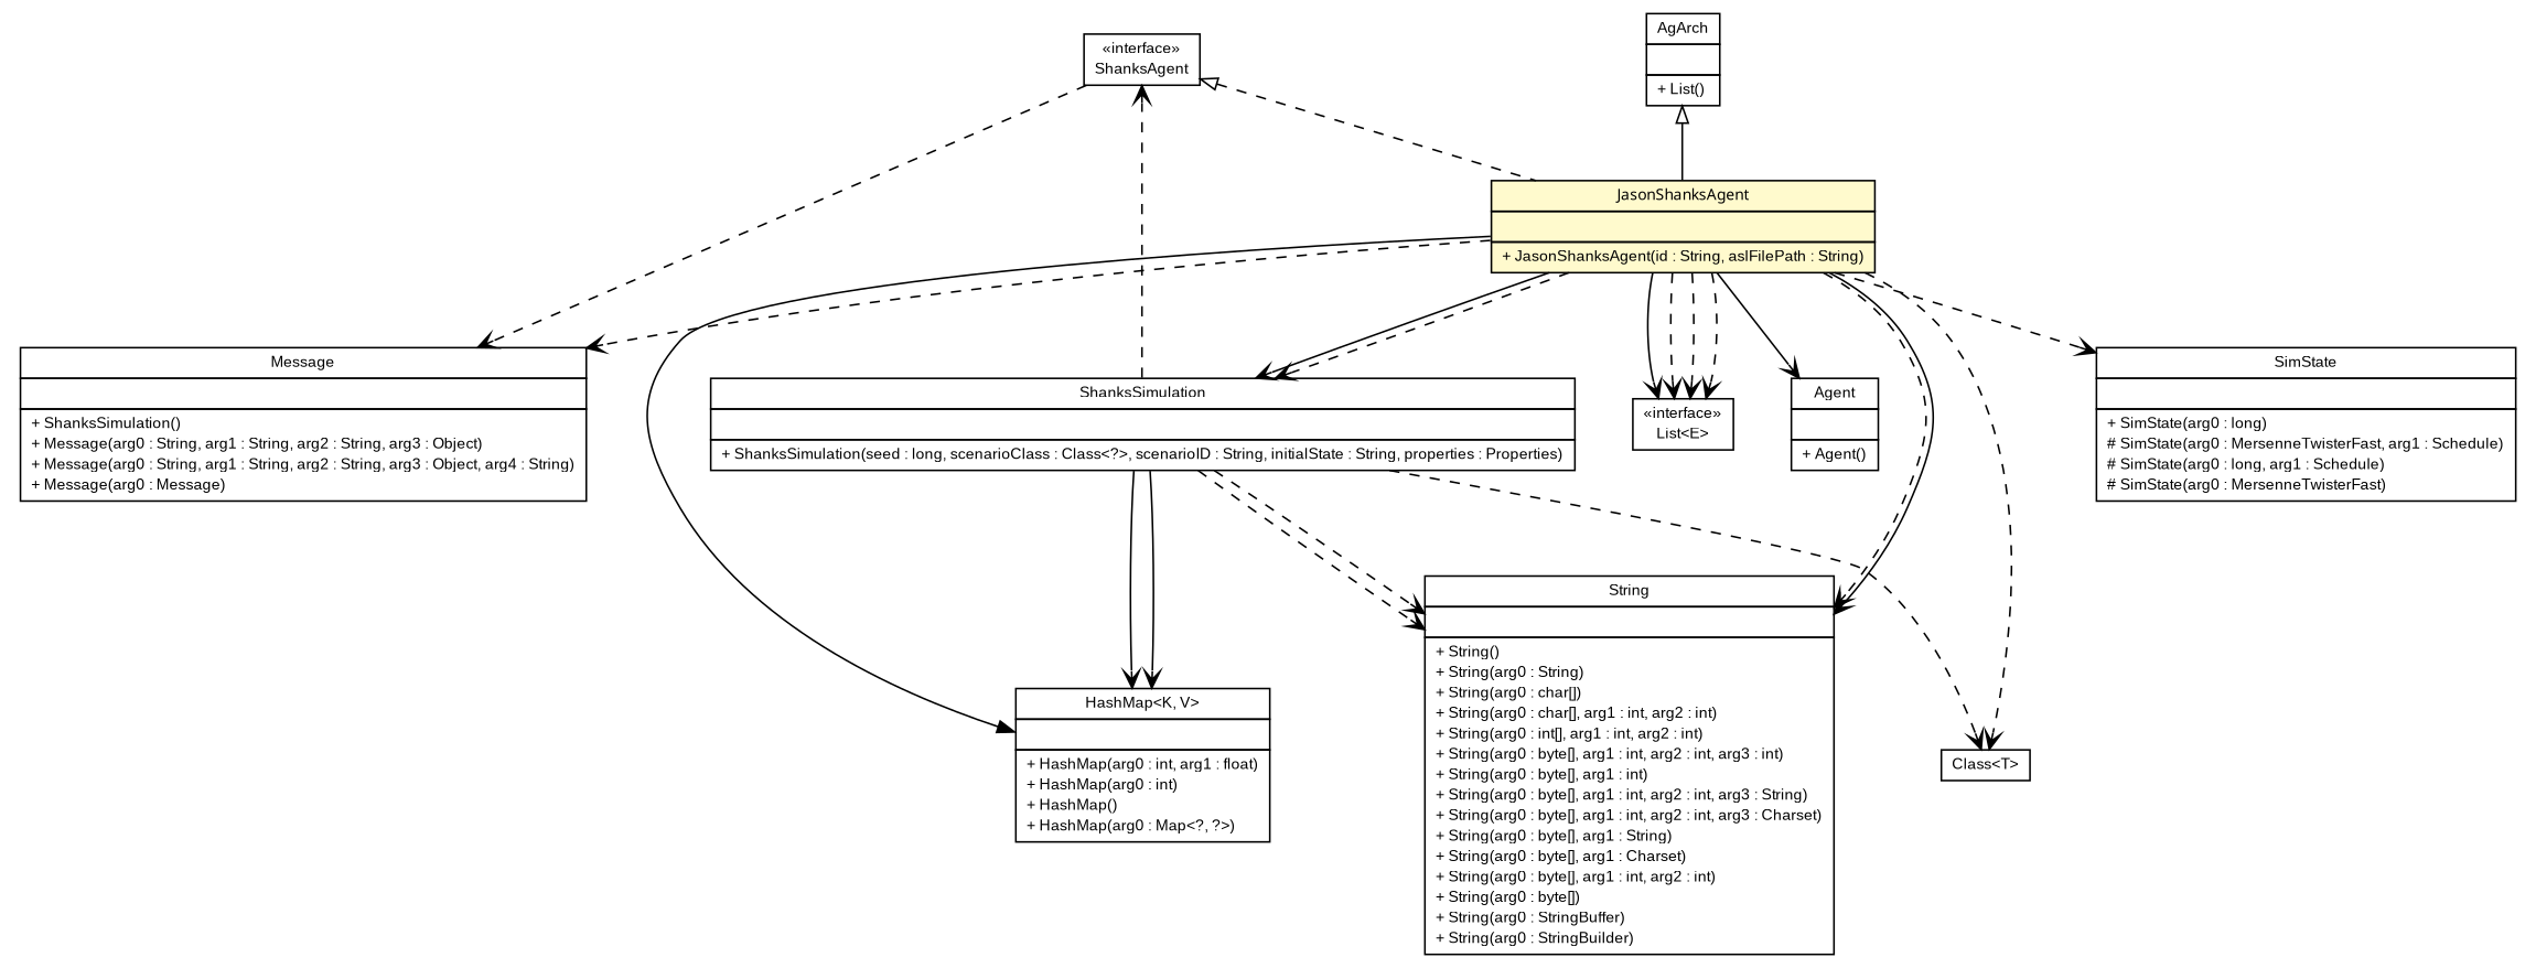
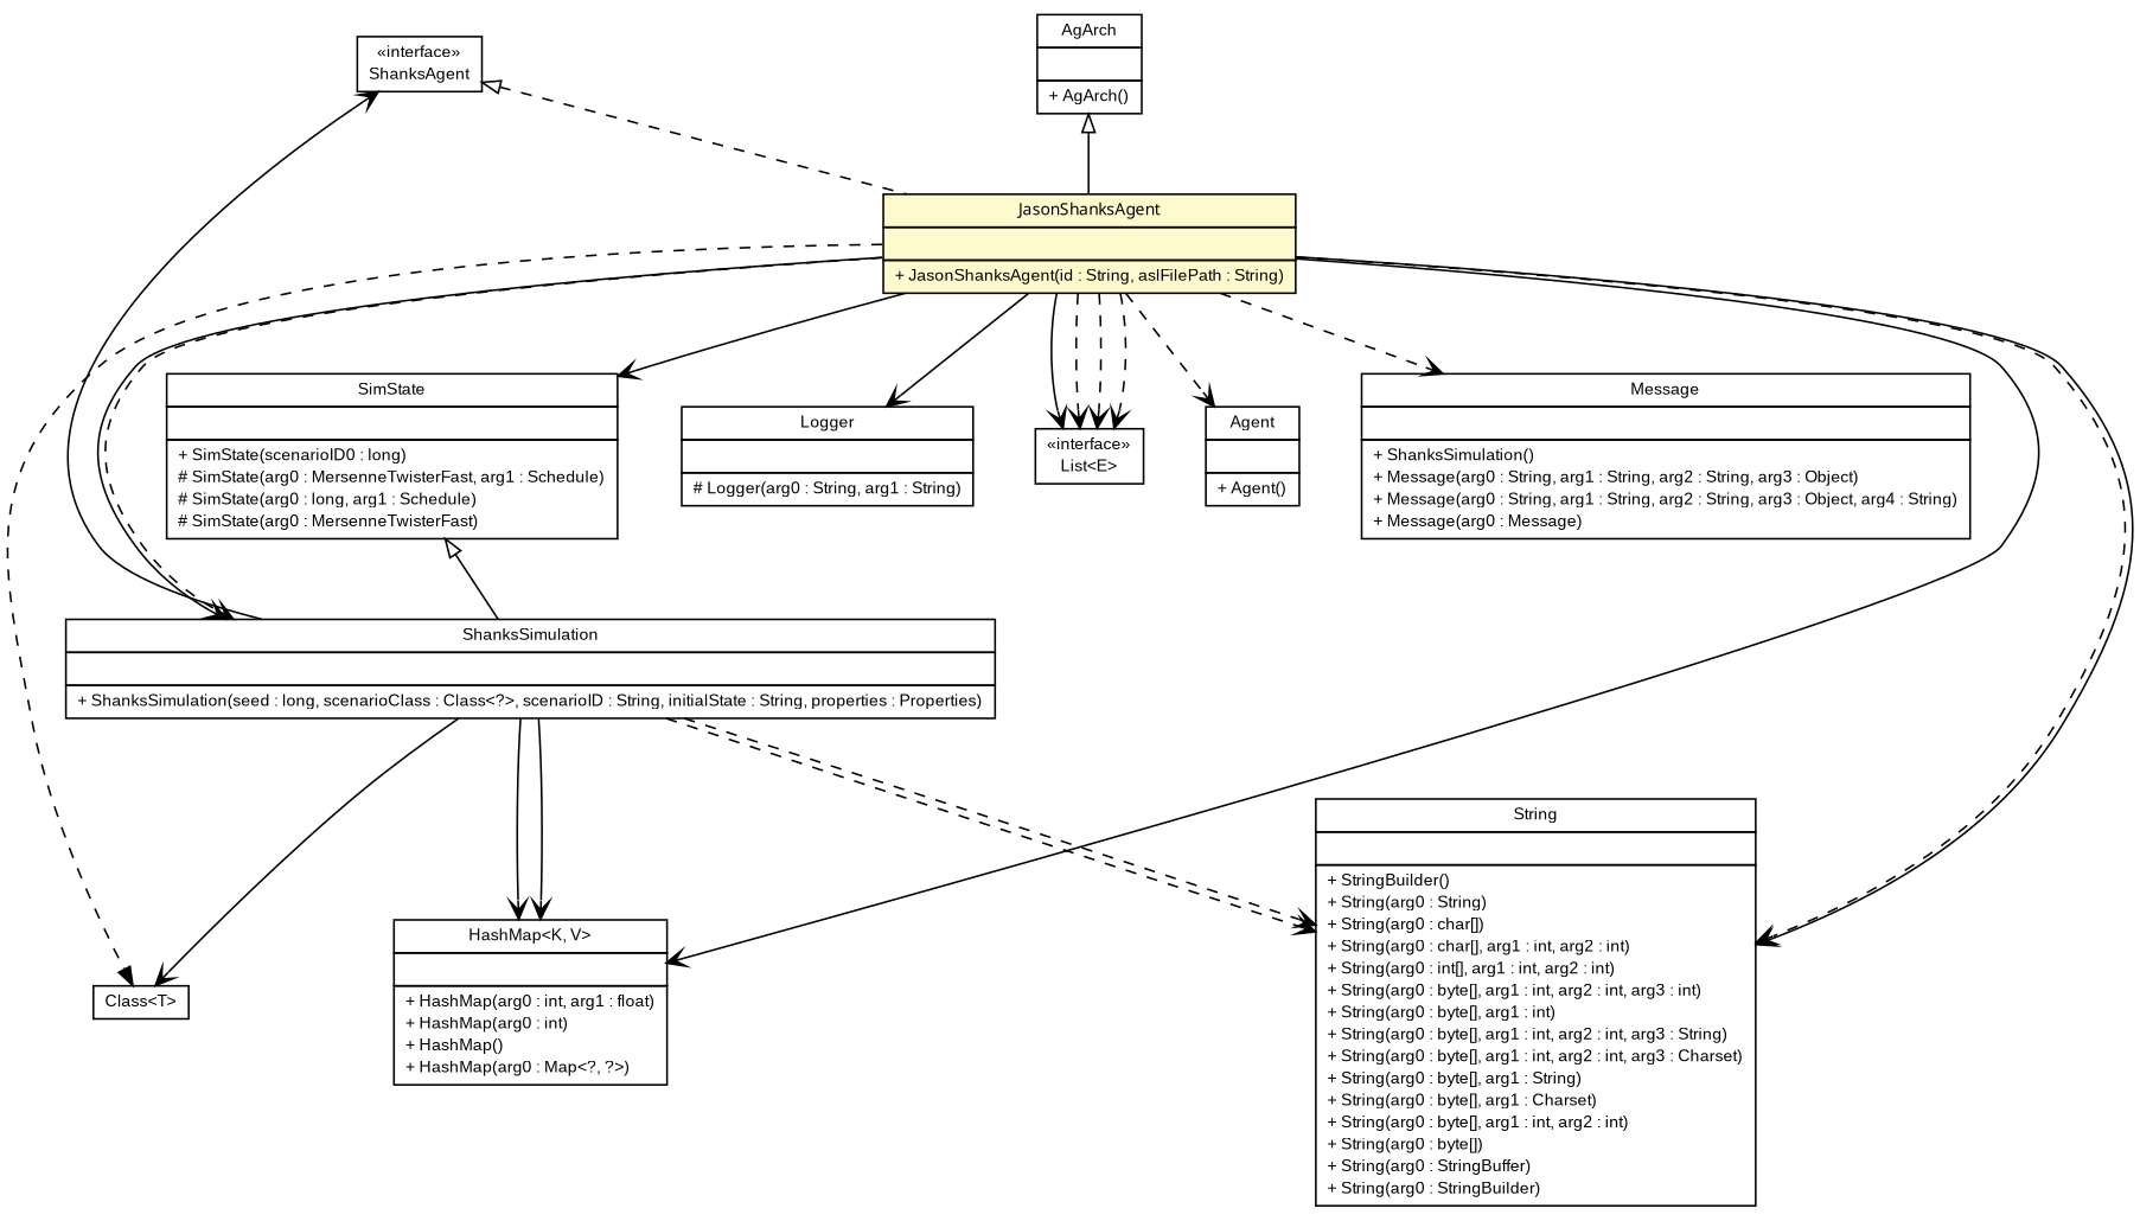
  digraph {
    nodesep=0.25
    ranksep=0.5
    node [fontcolor=black fontname=arial fontsize=9.0 shape=plaintext]
    edge [fontname=arial fontsize=10.0 headport=p labelfontname=arial labelfontsize=10 style=dashed tailport=p arrowhead=open color=black fontcolor=black]
    n1 [label=<<table title="es.upm.dit.gsi.shanks.agent.ShanksAgent" border="0" cellborder="1" cellspacing="0" cellpadding="2" port="p" href="./ShanksAgent.html"> 		<tr><td><table border="0" cellspacing="0" cellpadding="1"> <tr><td align="center" balign="center"> &#171;interface&#187; </td></tr> <tr><td align="center" balign="center"> ShanksAgent </td></tr> 		</table></td></tr> 		</table>>]
    n2 [label=<<table title="es.upm.dit.gsi.shanks.agent.JasonShanksAgent" border="0" cellborder="1" cellspacing="0" cellpadding="2" port="p" bgcolor="lemonChiffon" href="./JasonShanksAgent.html"> 		<tr><td><table border="0" cellspacing="0" cellpadding="1"> <tr><td align="center" balign="center"><font face="ariali"> JasonShanksAgent </font></td></tr> 		</table></td></tr> 		<tr><td><table border="0" cellspacing="0" cellpadding="1"> <tr><td align="left" balign="left">  </td></tr> 		</table></td></tr> 		<tr><td><table border="0" cellspacing="0" cellpadding="1"> <tr><td align="left" balign="left"> + JasonShanksAgent(id : String, aslFilePath : String) </td></tr> 		</table></td></tr> 		</table>>]
    n3 [label=<<table title="jason.asSemantics.Message" border="0" cellborder="1" cellspacing="0" cellpadding="2" port="p" href="http://java.sun.com/j2se/1.4.2/docs/api/jason/asSemantics/Message.html"> 		<tr><td><table border="0" cellspacing="0" cellpadding="1"> <tr><td align="center" balign="center"> Message </td></tr> 		</table></td></tr> 		<tr><td><table border="0" cellspacing="0" cellpadding="1"> <tr><td align="left" balign="left">  </td></tr> 		</table></td></tr> 		<tr><td><table border="0" cellspacing="0" cellpadding="1"> <tr><td align="left" balign="left"> + ShanksSimulation() </td></tr> <tr><td align="left" balign="left"> + Message(arg0 : String, arg1 : String, arg2 : String, arg3 : Object) </td></tr> <tr><td align="left" balign="left"> + Message(arg0 : String, arg1 : String, arg2 : String, arg3 : Object, arg4 : String) </td></tr> <tr><td align="left" balign="left"> + Message(arg0 : Message) </td></tr> 		</table></td></tr> 		</table>>]
-   n4 [label=<<table title="java.lang.String" border="0" cellborder="1" cellspacing="0" cellpadding="2" port="p" href="http://java.sun.com/j2se/1.4.2/docs/api/java/lang/String.html"> 		<tr><td><table border="0" cellspacing="0" cellpadding="1"> <tr><td align="center" balign="center"> String </td></tr> 		</table></td></tr> 		<tr><td><table border="0" cellspacing="0" cellpadding="1"> <tr><td align="left" balign="left">  </td></tr> 		</table></td></tr> 		<tr><td><table border="0" cellspacing="0" cellpadding="1"> <tr><td align="left" balign="left"> + String() </td></tr> <tr><td align="left" balign="left"> + String(arg0 : String) </td></tr> <tr><td align="left" balign="left"> + String(arg0 : char[]) </td></tr> <tr><td align="left" balign="left"> + String(arg0 : char[], arg1 : int, arg2 : int) </td></tr> <tr><td align="left" balign="left"> + String(arg0 : int[], arg1 : int, arg2 : int) </td></tr> <tr><td align="left" balign="left"> + String(arg0 : byte[], arg1 : int, arg2 : int, arg3 : int) </td></tr> <tr><td align="left" balign="left"> + String(arg0 : byte[], arg1 : int) </td></tr> <tr><td align="left" balign="left"> + String(arg0 : byte[], arg1 : int, arg2 : int, arg3 : String) </td></tr> <tr><td align="left" balign="left"> + String(arg0 : byte[], arg1 : int, arg2 : int, arg3 : Charset) </td></tr> <tr><td align="left" balign="left"> + String(arg0 : byte[], arg1 : String) </td></tr> <tr><td align="left" balign="left"> + String(arg0 : byte[], arg1 : Charset) </td></tr> <tr><td align="left" balign="left"> + String(arg0 : byte[], arg1 : int, arg2 : int) </td></tr> <tr><td align="left" balign="left"> + String(arg0 : byte[]) </td></tr> <tr><td align="left" balign="left"> + String(arg0 : StringBuffer) </td></tr> <tr><td align="left" balign="left"> + String(arg0 : StringBuilder) </td></tr> 		</table></td></tr> 		</table>>]
+   n4 [label=<<table title="java.lang.String" border="0" cellborder="1" cellspacing="0" cellpadding="2" port="p" href="http://java.sun.com/j2se/1.4.2/docs/api/java/lang/String.html"> 		<tr><td><table border="0" cellspacing="0" cellpadding="1"> <tr><td align="center" balign="center"> String </td></tr> 		</table></td></tr> 		<tr><td><table border="0" cellspacing="0" cellpadding="1"> <tr><td align="left" balign="left">  </td></tr> 		</table></td></tr> 		<tr><td><table border="0" cellspacing="0" cellpadding="1"> <tr><td align="left" balign="left"> + StringBuilder() </td></tr> <tr><td align="left" balign="left"> + String(arg0 : String) </td></tr> <tr><td align="left" balign="left"> + String(arg0 : char[]) </td></tr> <tr><td align="left" balign="left"> + String(arg0 : char[], arg1 : int, arg2 : int) </td></tr> <tr><td align="left" balign="left"> + String(arg0 : int[], arg1 : int, arg2 : int) </td></tr> <tr><td align="left" balign="left"> + String(arg0 : byte[], arg1 : int, arg2 : int, arg3 : int) </td></tr> <tr><td align="left" balign="left"> + String(arg0 : byte[], arg1 : int) </td></tr> <tr><td align="left" balign="left"> + String(arg0 : byte[], arg1 : int, arg2 : int, arg3 : String) </td></tr> <tr><td align="left" balign="left"> + String(arg0 : byte[], arg1 : int, arg2 : int, arg3 : Charset) </td></tr> <tr><td align="left" balign="left"> + String(arg0 : byte[], arg1 : String) </td></tr> <tr><td align="left" balign="left"> + String(arg0 : byte[], arg1 : Charset) </td></tr> <tr><td align="left" balign="left"> + String(arg0 : byte[], arg1 : int, arg2 : int) </td></tr> <tr><td align="left" balign="left"> + String(arg0 : byte[]) </td></tr> <tr><td align="left" balign="left"> + String(arg0 : StringBuffer) </td></tr> <tr><td align="left" balign="left"> + String(arg0 : StringBuilder) </td></tr> 		</table></td></tr> 		</table>>]
    n5 [label=<<table title="es.upm.dit.gsi.shanks.ShanksSimulation" border="0" cellborder="1" cellspacing="0" cellpadding="2" port="p" href="../ShanksSimulation.html"> 		<tr><td><table border="0" cellspacing="0" cellpadding="1"> <tr><td align="center" balign="center"> ShanksSimulation </td></tr> 		</table></td></tr> 		<tr><td><table border="0" cellspacing="0" cellpadding="1"> <tr><td align="left" balign="left">  </td></tr> 		</table></td></tr> 		<tr><td><table border="0" cellspacing="0" cellpadding="1"> <tr><td align="left" balign="left"> + ShanksSimulation(seed : long, scenarioClass : Class&lt;?&gt;, scenarioID : String, initialState : String, properties : Properties) </td></tr> 		</table></td></tr> 		</table>>]
-   n6 [label=<<table title="sim.engine.SimState" border="0" cellborder="1" cellspacing="0" cellpadding="2" port="p" href="http://java.sun.com/j2se/1.4.2/docs/api/sim/engine/SimState.html"> 		<tr><td><table border="0" cellspacing="0" cellpadding="1"> <tr><td align="center" balign="center"> SimState </td></tr> 		</table></td></tr> 		<tr><td><table border="0" cellspacing="0" cellpadding="1"> <tr><td align="left" balign="left">  </td></tr> 		</table></td></tr> 		<tr><td><table border="0" cellspacing="0" cellpadding="1"> <tr><td align="left" balign="left"> + SimState(arg0 : long) </td></tr> <tr><td align="left" balign="left"> # SimState(arg0 : MersenneTwisterFast, arg1 : Schedule) </td></tr> <tr><td align="left" balign="left"> # SimState(arg0 : long, arg1 : Schedule) </td></tr> <tr><td align="left" balign="left"> # SimState(arg0 : MersenneTwisterFast) </td></tr> 		</table></td></tr> 		</table>>]
+   n6 [label=<<table title="sim.engine.SimState" border="0" cellborder="1" cellspacing="0" cellpadding="2" port="p" href="http://java.sun.com/j2se/1.4.2/docs/api/sim/engine/SimState.html"> 		<tr><td><table border="0" cellspacing="0" cellpadding="1"> <tr><td align="center" balign="center"> SimState </td></tr> 		</table></td></tr> 		<tr><td><table border="0" cellspacing="0" cellpadding="1"> <tr><td align="left" balign="left">  </td></tr> 		</table></td></tr> 		<tr><td><table border="0" cellspacing="0" cellpadding="1"> <tr><td align="left" balign="left"> + SimState(scenarioID0 : long) </td></tr> <tr><td align="left" balign="left"> # SimState(arg0 : MersenneTwisterFast, arg1 : Schedule) </td></tr> <tr><td align="left" balign="left"> # SimState(arg0 : long, arg1 : Schedule) </td></tr> <tr><td align="left" balign="left"> # SimState(arg0 : MersenneTwisterFast) </td></tr> 		</table></td></tr> 		</table>>]
+   n7 [label=<<table title="java.util.logging.Logger" border="0" cellborder="1" cellspacing="0" cellpadding="2" port="p" href="http://java.sun.com/j2se/1.4.2/docs/api/java/util/logging/Logger.html"> 		<tr><td><table border="0" cellspacing="0" cellpadding="1"> <tr><td align="center" balign="center"> Logger </td></tr> 		</table></td></tr> 		<tr><td><table border="0" cellspacing="0" cellpadding="1"> <tr><td align="left" balign="left">  </td></tr> 		</table></td></tr> 		<tr><td><table border="0" cellspacing="0" cellpadding="1"> <tr><td align="left" balign="left"> # Logger(arg0 : String, arg1 : String) </td></tr> 		</table></td></tr> 		</table>>]
    n8 [label=<<table title="java.util.List" border="0" cellborder="1" cellspacing="0" cellpadding="2" port="p" href="http://java.sun.com/j2se/1.4.2/docs/api/java/util/List.html"> 		<tr><td><table border="0" cellspacing="0" cellpadding="1"> <tr><td align="center" balign="center"> &#171;interface&#187; </td></tr> <tr><td align="center" balign="center"> List&lt;E&gt; </td></tr> 		</table></td></tr> 		</table>>]
    n9 [label=<<table title="jason.asSemantics.Agent" border="0" cellborder="1" cellspacing="0" cellpadding="2" port="p" href="http://java.sun.com/j2se/1.4.2/docs/api/jason/asSemantics/Agent.html"> 		<tr><td><table border="0" cellspacing="0" cellpadding="1"> <tr><td align="center" balign="center"> Agent </td></tr> 		</table></td></tr> 		<tr><td><table border="0" cellspacing="0" cellpadding="1"> <tr><td align="left" balign="left">  </td></tr> 		</table></td></tr> 		<tr><td><table border="0" cellspacing="0" cellpadding="1"> <tr><td align="left" balign="left"> + Agent() </td></tr> 		</table></td></tr> 		</table>>]
    n10 [label=<<table title="java.util.HashMap" border="0" cellborder="1" cellspacing="0" cellpadding="2" port="p" href="http://java.sun.com/j2se/1.4.2/docs/api/java/util/HashMap.html"> 		<tr><td><table border="0" cellspacing="0" cellpadding="1"> <tr><td align="center" balign="center"> HashMap&lt;K, V&gt; </td></tr> 		</table></td></tr> 		<tr><td><table border="0" cellspacing="0" cellpadding="1"> <tr><td align="left" balign="left">  </td></tr> 		</table></td></tr> 		<tr><td><table border="0" cellspacing="0" cellpadding="1"> <tr><td align="left" balign="left"> + HashMap(arg0 : int, arg1 : float) </td></tr> <tr><td align="left" balign="left"> + HashMap(arg0 : int) </td></tr> <tr><td align="left" balign="left"> + HashMap() </td></tr> <tr><td align="left" balign="left"> + HashMap(arg0 : Map&lt;?, ?&gt;) </td></tr> 		</table></td></tr> 		</table>>]
    n11 [label=<<table title="java.lang.Class" border="0" cellborder="1" cellspacing="0" cellpadding="2" port="p" href="http://java.sun.com/j2se/1.4.2/docs/api/java/lang/Class.html"> 		<tr><td><table border="0" cellspacing="0" cellpadding="1"> <tr><td align="center" balign="center"> Class&lt;T&gt; </td></tr> 		</table></td></tr> 		</table>>]
-   n12 [label=<<table title="jason.architecture.AgArch" border="0" cellborder="1" cellspacing="0" cellpadding="2" port="p" href="http://java.sun.com/j2se/1.4.2/docs/api/jason/architecture/AgArch.html"> 		<tr><td><table border="0" cellspacing="0" cellpadding="1"> <tr><td align="center" balign="center"> AgArch </td></tr> 		</table></td></tr> 		<tr><td><table border="0" cellspacing="0" cellpadding="1"> <tr><td align="left" balign="left">  </td></tr> 		</table></td></tr> 		<tr><td><table border="0" cellspacing="0" cellpadding="1"> <tr><td align="left" balign="left"> + List() </td></tr> 		</table></td></tr> 		</table>>]
+   n12 [label=<<table title="jason.architecture.AgArch" border="0" cellborder="1" cellspacing="0" cellpadding="2" port="p" href="http://java.sun.com/j2se/1.4.2/docs/api/jason/architecture/AgArch.html"> 		<tr><td><table border="0" cellspacing="0" cellpadding="1"> <tr><td align="center" balign="center"> AgArch </td></tr> 		</table></td></tr> 		<tr><td><table border="0" cellspacing="0" cellpadding="1"> <tr><td align="left" balign="left">  </td></tr> 		</table></td></tr> 		<tr><td><table border="0" cellspacing="0" cellpadding="1"> <tr><td align="left" balign="left"> + AgArch() </td></tr> 		</table></td></tr> 		</table>>]
    n1 -> n2 [arrowtail=empty dir=back fontsize=10 arrowhead="" color="" fontcolor=""]
-   n1 -> n3
    n2 -> n3
    n2 -> n4 [style=""]
    n2 -> n4
    n2 -> n5 [style=""]
    n2 -> n5
-   n2 -> n6
+   n2 -> n6 [style=solid]
+   n2 -> n7 [style=""]
    n2 -> n8 [style=""]
    n2 -> n8
    n2 -> n8
    n2 -> n8
-   n2 -> n9 [style=""]
-   n2 -> n10 [arrowhead=normal style=""]
-   n2 -> n11
-   n5 -> n1
+   n2 -> n9
+   n2 -> n10 [style=""]
+   n2 -> n11 [arrowhead=normal]
+   n5 -> n1 [style=solid]
    n5 -> n4
    n5 -> n4
    n5 -> n10 [style=""]
    n5 -> n10 [style=""]
-   n5 -> n11
+   n5 -> n11 [style=solid]
+   n6 -> n5 [arrowtail=empty dir=back fontsize=10 style="" arrowhead="" color="" fontcolor=""]
    n12 -> n2 [arrowtail=empty dir=back fontsize=10 style="" arrowhead="" color="" fontcolor=""]
  }
